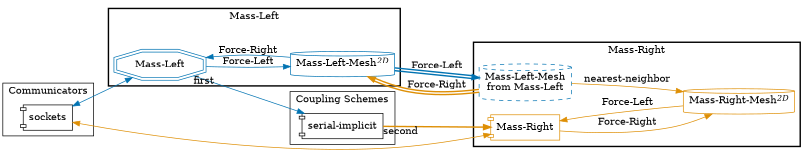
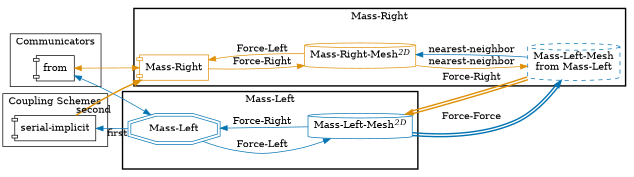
  digraph {
    compound=True
    rankdir=LR
    splines=true
    node [shape=component color="#0173B2"]
    edge [color="#DE8F05"]
-   n1 [label=sockets color=""]
+   n1 [label=from color=""]
    n2 [label="serial-implicit" color=""]
    "Mass-Left" [shape=doubleoctagon]
    n4 [label=<Mass-Left-Mesh<SUP><I>2D</I></SUP>> shape=cylinder]
    "Mass-Right" [color="#DE8F05"]
    n6 [color="#DE8F05" label=<Mass-Right-Mesh<SUP><I>2D</I></SUP>> shape=cylinder]
    n7 [label="Mass-Left-Mesh\nfrom Mass-Left" shape=cylinder style=dashed]
    subgraph cluster_1 {
      label=Communicators
      n1
    }
    subgraph cluster_2 {
      label="Coupling Schemes"
      n2
    }
    subgraph cluster_3 {
      label="Mass-Left"
      style=bold
      "Mass-Left"
      n4
    }
    subgraph cluster_4 {
      label="Mass-Right"
      style=bold
      "Mass-Right"
      n6
      n7
    }
    n1 -> "Mass-Left" [color="#0173B2" dir=both]
    n1 -> "Mass-Right" [dir=both]
    n2 -> "Mass-Right" [style=bold taillabel=second]
    "Mass-Left" -> n2 [color="#0173B2" taillabel=first]
    "Mass-Left" -> n4 [color="#0173B2" label="Force-Left"]
    n4 -> "Mass-Left" [color="#0173B2" label="Force-Right"]
-   n4 -> n7 [color="#0173B2:invis:#0173B2" label="Force-Left" style=bold]
+   n4 -> n7 [color="#0173B2:invis:#0173B2" label="Force-Force" style=bold]
    "Mass-Right" -> n6 [label="Force-Right"]
    n6 -> "Mass-Right" [label="Force-Left"]
+   n6 -> n7 [label="nearest-neighbor"]
    n7 -> n4 [color="#DE8F05:invis:#DE8F05" label="Force-Right" style=bold]
-   n7 -> n6 [label="nearest-neighbor"]
+   n7 -> n6 [color="#0173B2" label="nearest-neighbor"]
  }
